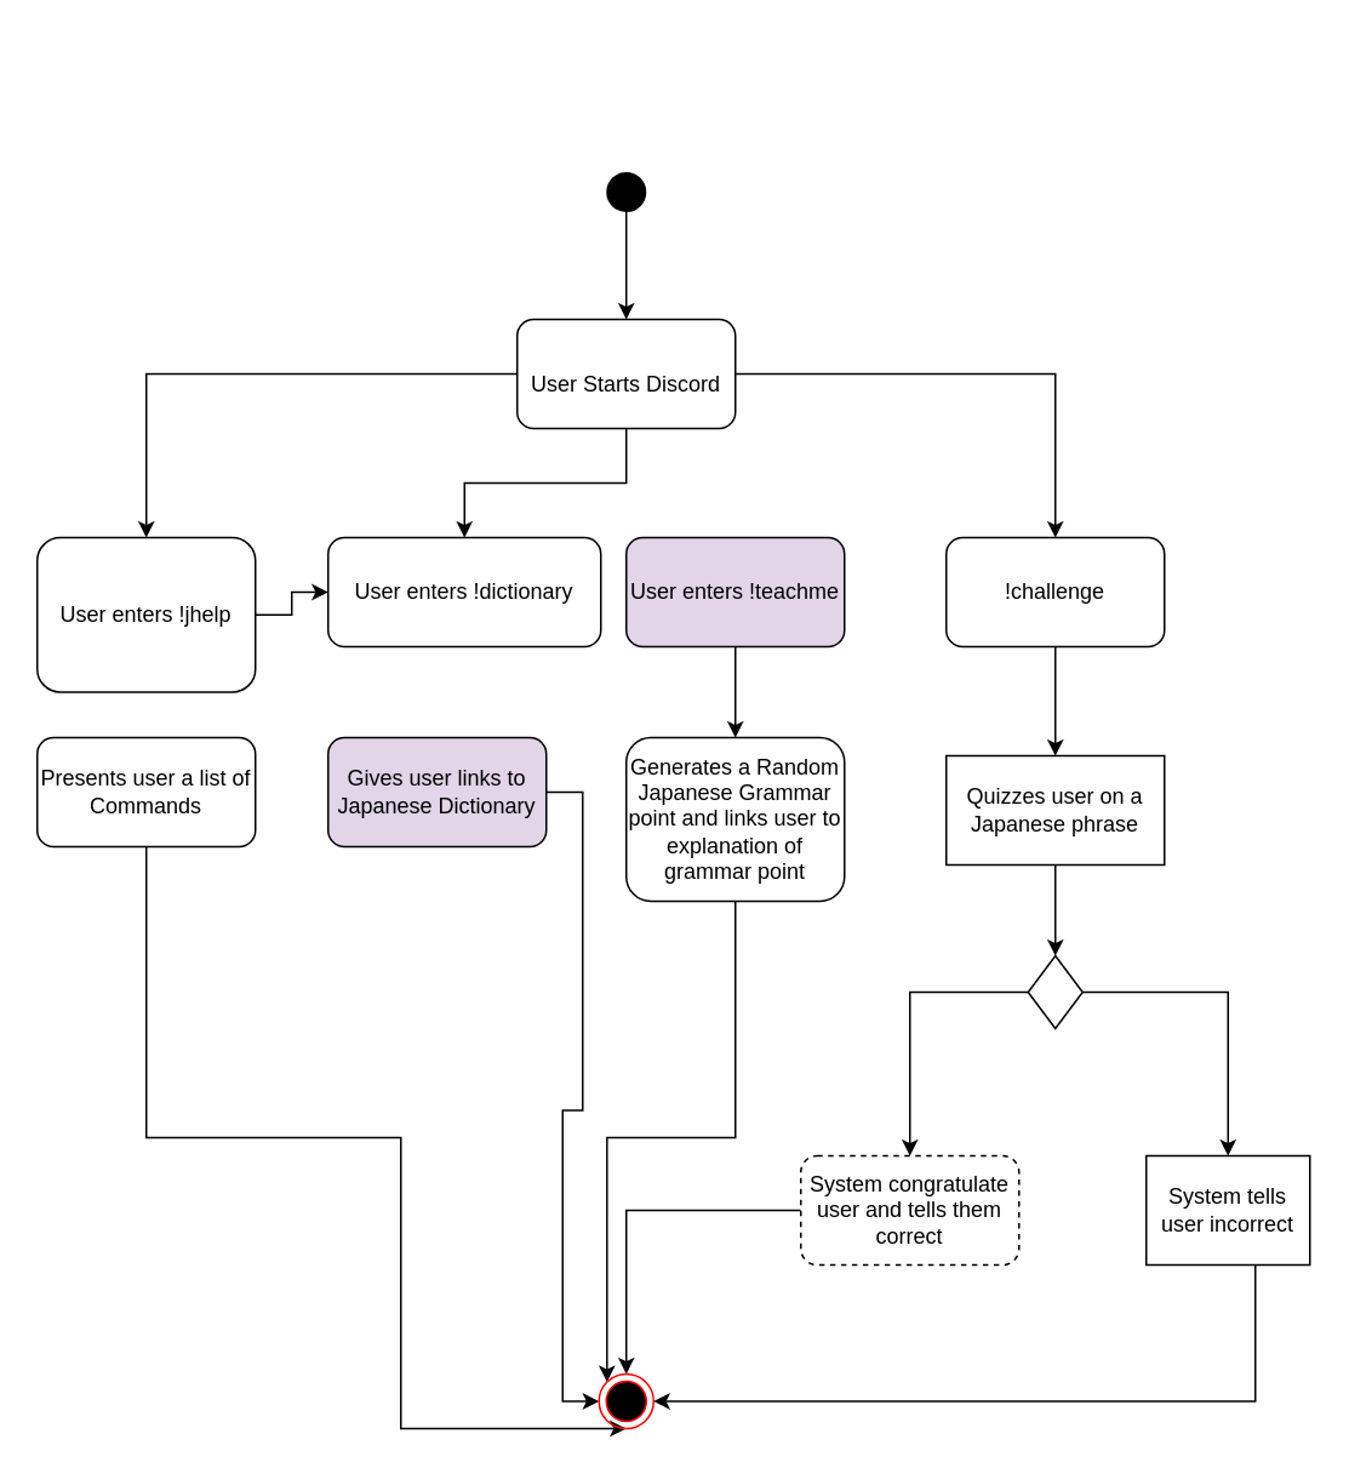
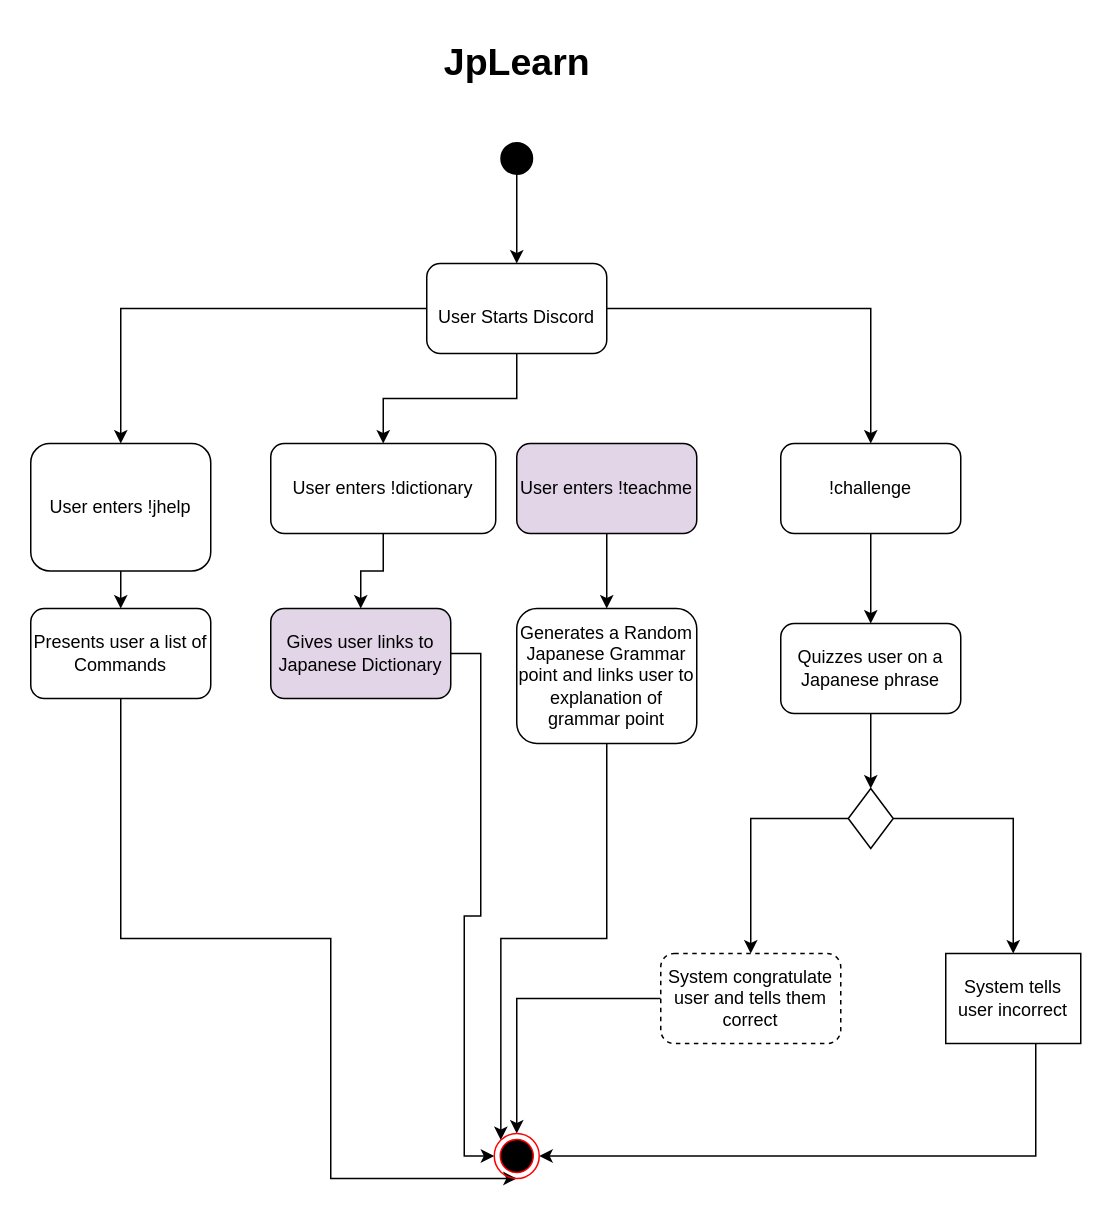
  <mxCell id="0" />
  <mxCell id="1" parent="0" />
+ <mxCell id="2" value="&lt;b&gt;&lt;font style=&quot;font-size: 25px;&quot;&gt;JpLearn&lt;/font&gt;&lt;/b&gt;" style="text;html=1;align=center;verticalAlign=middle;resizable=0;points=[];autosize=1;strokeColor=none;fillColor=none;" parent="1" vertex="1"><mxGeometry x="284" y="20" width="120" height="40" as="geometry" /></mxCell>
  <mxCell id="3" style="edgeStyle=orthogonalEdgeStyle;rounded=0;orthogonalLoop=1;jettySize=auto;html=1;fontSize=12;" edge="1" parent="1" source="6" target="10"><mxGeometry relative="1" as="geometry" /></mxCell>
  <mxCell id="4" style="edgeStyle=orthogonalEdgeStyle;rounded=0;orthogonalLoop=1;jettySize=auto;html=1;fontSize=12;" edge="1" parent="1" source="6" target="16"><mxGeometry relative="1" as="geometry" /></mxCell>
  <mxCell id="5" style="edgeStyle=orthogonalEdgeStyle;rounded=0;orthogonalLoop=1;jettySize=auto;html=1;fontSize=12;" edge="1" parent="1" source="6" target="14"><mxGeometry relative="1" as="geometry" /></mxCell>
  <mxCell id="6" value="&lt;font style=&quot;font-size: 12px;&quot;&gt;User Starts Discord&lt;/font&gt;" style="rounded=1;whiteSpace=wrap;html=1;fontSize=25;" parent="1" vertex="1"><mxGeometry x="284" y="175" width="120" height="60" as="geometry" /></mxCell>
  <mxCell id="7" style="edgeStyle=orthogonalEdgeStyle;rounded=0;orthogonalLoop=1;jettySize=auto;html=1;entryX=0.5;entryY=0;entryDx=0;entryDy=0;fontSize=12;" edge="1" parent="1" source="8" target="6"><mxGeometry relative="1" as="geometry" /></mxCell>
  <mxCell id="8" value="" style="strokeWidth=2;html=1;shape=mxgraph.flowchart.start_2;whiteSpace=wrap;fontSize=25;fillColor=#000000;" parent="1" vertex="1"><mxGeometry x="334" y="95" width="20" height="20" as="geometry" /></mxCell>
- <mxCell id="9" style="edgeStyle=orthogonalEdgeStyle;rounded=0;orthogonalLoop=1;jettySize=auto;html=1;fontSize=12;" edge="1" parent="1" source="10" target="16"><mxGeometry relative="1" as="geometry" /></mxCell>
+ <mxCell id="9" style="edgeStyle=orthogonalEdgeStyle;rounded=0;orthogonalLoop=1;jettySize=auto;html=1;entryX=0.5;entryY=0;entryDx=0;entryDy=0;fontSize=12;" edge="1" parent="1" source="10" target="18"><mxGeometry relative="1" as="geometry" /></mxCell>
  <mxCell id="10" value="User enters !jhelp" style="rounded=1;whiteSpace=wrap;html=1;fontSize=12;" vertex="1" parent="1"><mxGeometry x="20" y="295" width="120" height="85" as="geometry" /></mxCell>
  <mxCell id="11" style="edgeStyle=orthogonalEdgeStyle;rounded=0;orthogonalLoop=1;jettySize=auto;html=1;entryX=0.5;entryY=0;entryDx=0;entryDy=0;fontSize=12;" edge="1" parent="1" source="12" target="22"><mxGeometry relative="1" as="geometry" /></mxCell>
  <mxCell id="12" value="User enters !teachme" style="rounded=1;whiteSpace=wrap;html=1;fontSize=12;fillColor=#e1d5e7;" vertex="1" parent="1"><mxGeometry x="344" y="295" width="120" height="60" as="geometry" /></mxCell>
  <mxCell id="13" style="edgeStyle=orthogonalEdgeStyle;rounded=0;orthogonalLoop=1;jettySize=auto;html=1;entryX=0.5;entryY=0;entryDx=0;entryDy=0;fontSize=12;" edge="1" parent="1" source="14" target="24"><mxGeometry relative="1" as="geometry" /></mxCell>
  <mxCell id="14" value="!challenge" style="rounded=1;whiteSpace=wrap;html=1;fontSize=12;" vertex="1" parent="1"><mxGeometry x="520" y="295" width="120" height="60" as="geometry" /></mxCell>
+ <mxCell id="15" style="edgeStyle=orthogonalEdgeStyle;rounded=0;orthogonalLoop=1;jettySize=auto;html=1;entryX=0.5;entryY=0;entryDx=0;entryDy=0;fontSize=12;" edge="1" parent="1" source="16" target="20"><mxGeometry relative="1" as="geometry" /></mxCell>
  <mxCell id="16" value="User enters !dictionary" style="rounded=1;whiteSpace=wrap;html=1;fontSize=12;" vertex="1" parent="1"><mxGeometry x="180" y="295" width="150" height="60" as="geometry" /></mxCell>
  <mxCell id="17" style="edgeStyle=orthogonalEdgeStyle;rounded=0;orthogonalLoop=1;jettySize=auto;html=1;fontSize=12;entryX=0.5;entryY=1;entryDx=0;entryDy=0;" edge="1" parent="1" source="18" target="32"><mxGeometry relative="1" as="geometry"><mxPoint x="80" y="785" as="targetPoint" /><Array as="points"><mxPoint x="80" y="625" /><mxPoint x="220" y="625" /><mxPoint x="220" y="785" /></Array></mxGeometry></mxCell>
  <mxCell id="18" value="Presents user a list of Commands" style="rounded=1;whiteSpace=wrap;html=1;fontSize=12;" vertex="1" parent="1"><mxGeometry x="20" y="405" width="120" height="60" as="geometry" /></mxCell>
  <mxCell id="19" style="edgeStyle=orthogonalEdgeStyle;rounded=0;orthogonalLoop=1;jettySize=auto;html=1;entryX=0;entryY=0.5;entryDx=0;entryDy=0;fontSize=12;" edge="1" parent="1" source="20" target="32"><mxGeometry relative="1" as="geometry" /></mxCell>
  <mxCell id="20" value="Gives user links to Japanese Dictionary" style="rounded=1;whiteSpace=wrap;html=1;fontSize=12;fillColor=#e1d5e7;" vertex="1" parent="1"><mxGeometry x="180" y="405" width="120" height="60" as="geometry" /></mxCell>
  <mxCell id="21" style="edgeStyle=orthogonalEdgeStyle;rounded=0;orthogonalLoop=1;jettySize=auto;html=1;entryX=0;entryY=0;entryDx=0;entryDy=0;fontSize=12;" edge="1" parent="1" source="22" target="32"><mxGeometry relative="1" as="geometry" /></mxCell>
  <mxCell id="22" value="Generates a Random Japanese Grammar point and links user to explanation of grammar point" style="rounded=1;whiteSpace=wrap;html=1;fontSize=12;" vertex="1" parent="1"><mxGeometry x="344" y="405" width="120" height="90" as="geometry" /></mxCell>
  <mxCell id="23" style="edgeStyle=orthogonalEdgeStyle;rounded=0;orthogonalLoop=1;jettySize=auto;html=1;entryX=0.5;entryY=0;entryDx=0;entryDy=0;fontSize=12;" edge="1" parent="1" source="24" target="27"><mxGeometry relative="1" as="geometry" /></mxCell>
- <mxCell id="24" value="Quizzes user on a Japanese phrase" style="whiteSpace=wrap;html=1;fontSize=12;rounded=0;" vertex="1" parent="1"><mxGeometry x="520" y="415" width="120" height="60" as="geometry" /></mxCell>
+ <mxCell id="24" value="Quizzes user on a Japanese phrase" style="rounded=1;whiteSpace=wrap;html=1;fontSize=12;" vertex="1" parent="1"><mxGeometry x="520" y="415" width="120" height="60" as="geometry" /></mxCell>
  <mxCell id="25" style="edgeStyle=orthogonalEdgeStyle;rounded=0;orthogonalLoop=1;jettySize=auto;html=1;fontSize=12;" edge="1" parent="1" source="27" target="29"><mxGeometry relative="1" as="geometry" /></mxCell>
  <mxCell id="26" style="edgeStyle=orthogonalEdgeStyle;rounded=0;orthogonalLoop=1;jettySize=auto;html=1;fontSize=12;" edge="1" parent="1" source="27" target="31"><mxGeometry relative="1" as="geometry" /></mxCell>
  <mxCell id="27" value="" style="rhombus;whiteSpace=wrap;html=1;fontSize=12;" vertex="1" parent="1"><mxGeometry x="565" y="525" width="30" height="40" as="geometry" /></mxCell>
  <mxCell id="28" style="edgeStyle=orthogonalEdgeStyle;rounded=0;orthogonalLoop=1;jettySize=auto;html=1;entryX=0.5;entryY=0;entryDx=0;entryDy=0;fontSize=12;" edge="1" parent="1" source="29" target="32"><mxGeometry relative="1" as="geometry" /></mxCell>
  <mxCell id="29" value="System congratulate user and tells them correct" style="rounded=1;whiteSpace=wrap;html=1;fontSize=12;dashed=1;" vertex="1" parent="1"><mxGeometry x="440" y="635" width="120" height="60" as="geometry" /></mxCell>
  <mxCell id="30" style="edgeStyle=orthogonalEdgeStyle;rounded=0;orthogonalLoop=1;jettySize=auto;html=1;fontSize=12;entryX=1;entryY=0.5;entryDx=0;entryDy=0;" edge="1" parent="1" source="31" target="32"><mxGeometry relative="1" as="geometry"><mxPoint x="390" y="785" as="targetPoint" /><Array as="points"><mxPoint x="690" y="770" /></Array></mxGeometry></mxCell>
  <mxCell id="31" value="System tells user incorrect" style="rounded=0;whiteSpace=wrap;html=1;fontSize=12;" vertex="1" parent="1"><mxGeometry x="630" y="635" width="90" height="60" as="geometry" /></mxCell>
  <mxCell id="32" value="" style="ellipse;html=1;shape=endState;fillColor=#000000;strokeColor=#ff0000;fontSize=12;" vertex="1" parent="1"><mxGeometry x="329" y="755" width="30" height="30" as="geometry" /></mxCell>
